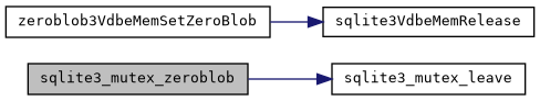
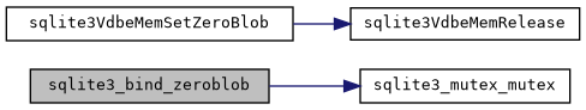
  digraph {
    fontname="DejaVu Sans Mono"
    rankdir=LR
    node [color=black fillcolor=white fontname="DejaVu Sans Mono" fontsize=10 shape=record style=filled]
    edge [color=midnightblue fontname="DejaVu Sans Mono" fontsize=10 labelfontname=Helvetica labelfontsize=10 style=solid]
-   n1 [fillcolor=grey75 fontcolor=black height=0.2 label=sqlite3_mutex_zeroblob width=0.4]
-   n2 [height=0.2 label=sqlite3_mutex_leave width=0.4]
-   n3 [height=0.2 label=zeroblob3VdbeMemSetZeroBlob width=0.4]
+   n1 [fillcolor=grey75 fontcolor=black height=0.2 label=sqlite3_bind_zeroblob width=0.4]
+   n2 [height=0.2 label=sqlite3_mutex_mutex width=0.4]
+   n3 [height=0.2 label=sqlite3VdbeMemSetZeroBlob width=0.4]
    n4 [height=0.2 label=sqlite3VdbeMemRelease width=0.4]
    n1 -> n2
    n3 -> n4
  }
